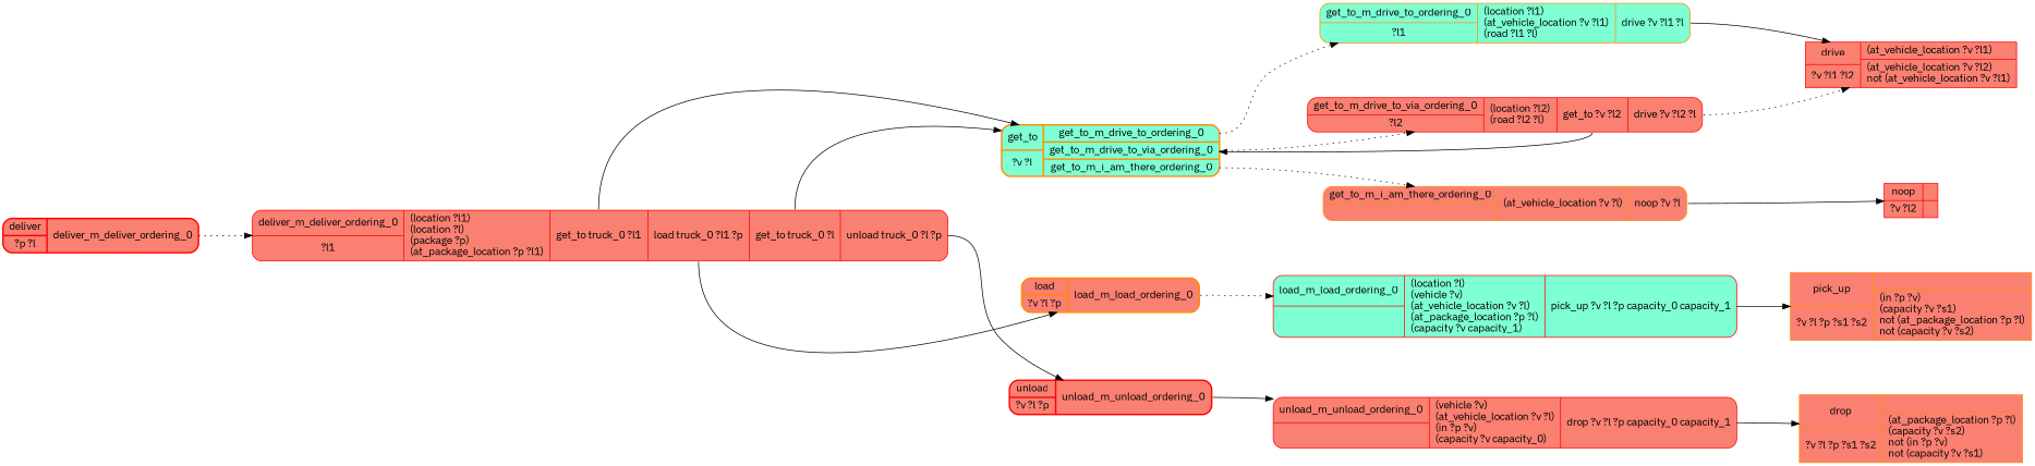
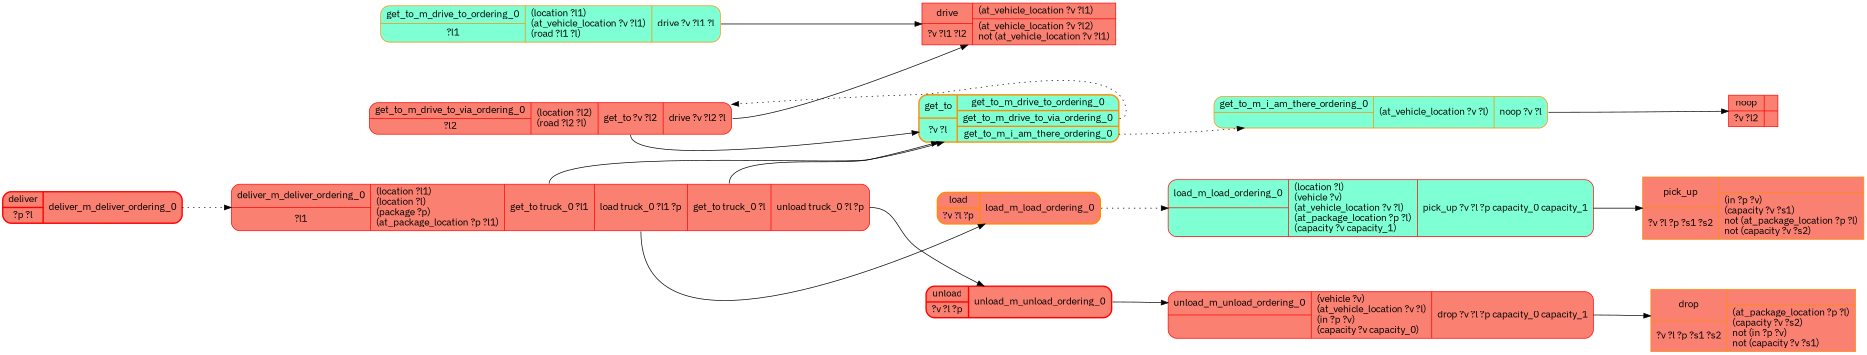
  digraph {
    fontname="IBM Plex Sans"
    nodesep=1
    rankdir=LR
    ranksep=1
    node [color=red fillcolor=salmon fontname="IBM Plex Sans" shape=Mrecord style=filled]
    edge [fontname="IBM Plex Sans" tailport=0]
    drive [label="{{\N|?v ?l1 ?l2}|{(at_vehicle_location ?v ?l1)\l|(at_vehicle_location ?v ?l2)\lnot (at_vehicle_location ?v ?l1)\l}}" shape=record]
    noop [label="{{\N|?v ?l2}|{|}}" shape=record]
    pick_up [color=darkorange label="{{\N|?v ?l ?p ?s1 ?s2}|{|(in ?p ?v)\l(capacity ?v ?s1)\lnot (at_package_location ?p ?l)\lnot (capacity ?v ?s2)\l}}" shape=record]
    drop [color=darkorange label="{{\N|?v ?l ?p ?s1 ?s2}|{|(at_package_location ?p ?l)\l(capacity ?v ?s2)\lnot (in ?p ?v)\lnot (capacity ?v ?s1)\l}}" shape=record]
    deliver [label="{{\N|?p ?l}|{<0>deliver_m_deliver_ordering_0}}" style="bold,filled"]
    deliver_m_deliver_ordering_0 [label="{{\N|?l1}|(location ?l1)\l(location ?l)\l(package ?p)\l(at_package_location ?p ?l1)\l|<0>get_to truck_0 ?l1|<1>load truck_0 ?l1 ?p|<2>get_to truck_0 ?l|<3>unload truck_0 ?l ?p}"]
    get_to [color=darkorange fillcolor=aquamarine label="{{\N|?v ?l}|{<0>get_to_m_drive_to_ordering_0|<1>get_to_m_drive_to_via_ordering_0|<2>get_to_m_i_am_there_ordering_0}}" style="bold,filled"]
    load [color=darkorange label="{{\N|?v ?l ?p}|{<0>load_m_load_ordering_0}}" style="bold,filled"]
    unload [label="{{\N|?v ?l ?p}|{<0>unload_m_unload_ordering_0}}" style="bold,filled"]
    get_to_m_drive_to_ordering_0 [color=darkorange fillcolor=aquamarine label="{{\N|?l1}|(location ?l1)\l(at_vehicle_location ?v ?l1)\l(road ?l1 ?l)\l|<0>drive ?v ?l1 ?l}"]
    get_to_m_drive_to_via_ordering_0 [label="{{\N|?l2}|(location ?l2)\l(road ?l2 ?l)\l|<0>get_to ?v ?l2|<1>drive ?v ?l2 ?l}"]
-   get_to_m_i_am_there_ordering_0 [color=darkorange label="{{\N|}|(at_vehicle_location ?v ?l)\l|<0>noop ?v ?l}"]
+   get_to_m_i_am_there_ordering_0 [color=darkorange fillcolor=aquamarine label="{{\N|}|(at_vehicle_location ?v ?l)\l|<0>noop ?v ?l}"]
    load_m_load_ordering_0 [fillcolor=aquamarine label="{{\N|}|(location ?l)\l(vehicle ?v)\l(at_vehicle_location ?v ?l)\l(at_package_location ?p ?l)\l(capacity ?v capacity_1)\l|<0>pick_up ?v ?l ?p capacity_0 capacity_1}"]
    unload_m_unload_ordering_0 [label="{{\N|}|(vehicle ?v)\l(at_vehicle_location ?v ?l)\l(in ?p ?v)\l(capacity ?v capacity_0)\l|<0>drop ?v ?l ?p capacity_0 capacity_1}"]
    deliver -> deliver_m_deliver_ordering_0 [style=dotted]
    deliver_m_deliver_ordering_0 -> get_to
    deliver_m_deliver_ordering_0 -> get_to [tailport=2]
    deliver_m_deliver_ordering_0 -> load [tailport=1]
    deliver_m_deliver_ordering_0 -> unload [tailport=3]
-   get_to -> get_to_m_drive_to_ordering_0 [style=dotted]
    get_to -> get_to_m_drive_to_via_ordering_0 [style=dotted tailport=1]
    get_to -> get_to_m_i_am_there_ordering_0 [style=dotted tailport=2]
    load -> load_m_load_ordering_0 [style=dotted]
    unload -> unload_m_unload_ordering_0 [style=solid]
    get_to_m_drive_to_ordering_0 -> drive
-   get_to_m_drive_to_via_ordering_0 -> drive [tailport=1 style=dotted]
+   get_to_m_drive_to_via_ordering_0 -> drive [tailport=1]
    get_to_m_drive_to_via_ordering_0 -> get_to
    get_to_m_i_am_there_ordering_0 -> noop
    load_m_load_ordering_0 -> pick_up
    unload_m_unload_ordering_0 -> drop
  }
